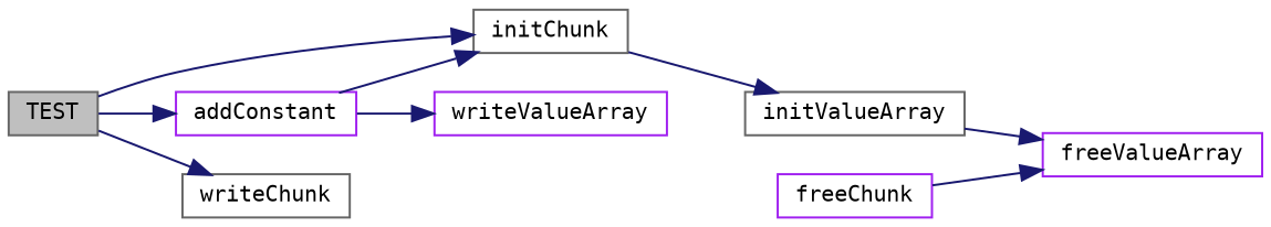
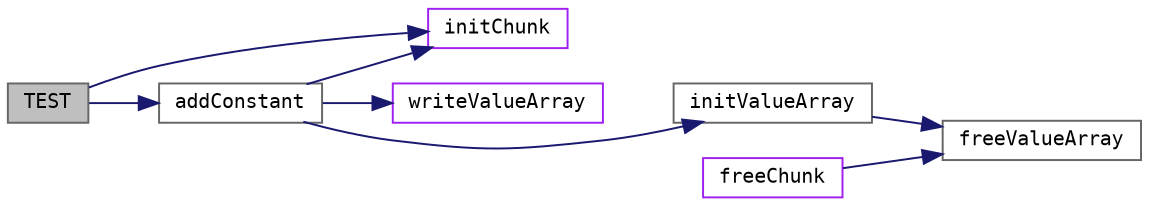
  digraph {
    fontname="DejaVu Sans Mono"
    rankdir=LR
    node [color=gray40 fillcolor=white fontname="DejaVu Sans Mono" fontsize=10 shape=record style=filled]
    edge [color=midnightblue fontname="DejaVu Sans Mono" fontsize=10 labelfontname=Helvetica labelfontsize=10 style=solid]
    n1 [fillcolor=grey75 fontcolor=black height=0.2 label=TEST width=0.4]
-   n2 [color=purple height=0.2 label=addConstant width=0.4]
-   n3 [height=0.2 label=initChunk width=0.4]
-   n4 [height=0.2 label=writeChunk width=0.4]
+   n2 [height=0.2 label=addConstant width=0.4]
+   n3 [color=purple height=0.2 label=initChunk width=0.4]
    n5 [color=purple height=0.2 label=writeValueArray width=0.4]
    n6 [color=purple height=0.2 label=freeChunk width=0.4]
-   n7 [color=purple height=0.2 label=freeValueArray width=0.4]
+   n7 [height=0.2 label=freeValueArray width=0.4]
    n8 [height=0.2 label=initValueArray width=0.4]
    n1 -> n2
    n1 -> n3
-   n1 -> n4
    n2 -> n3
    n2 -> n5
-   n3 -> n8
+   n2 -> n8
    n6 -> n7
    n8 -> n7
  }
